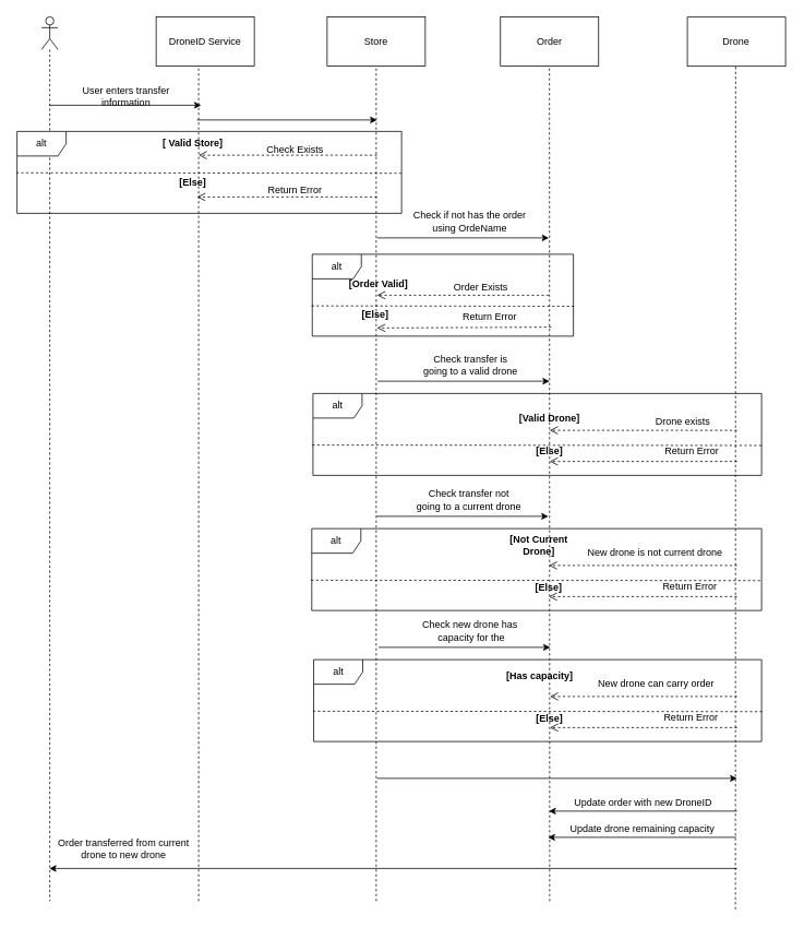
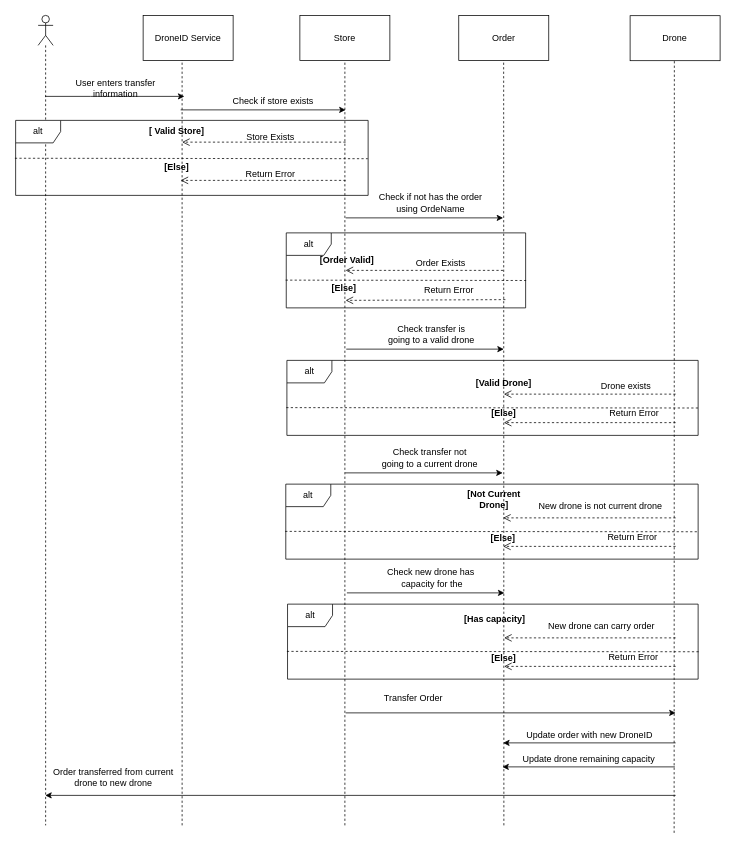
  <mxCell id="0" />
  <mxCell id="1" parent="0" />
  <mxCell id="2" value="Store" style="rounded=0;whiteSpace=wrap;html=1;" parent="1" vertex="1"><mxGeometry x="399" y="20" width="120" height="60" as="geometry" /></mxCell>
  <mxCell id="3" value="DroneID Service" style="rounded=0;whiteSpace=wrap;html=1;" parent="1" vertex="1"><mxGeometry x="190" y="20" width="120" height="60" as="geometry" /></mxCell>
  <mxCell id="4" value="Drone" style="rounded=0;whiteSpace=wrap;html=1;" parent="1" vertex="1"><mxGeometry x="839.3" y="20.42" width="120" height="60" as="geometry" /></mxCell>
  <mxCell id="5" value="" style="shape=umlLifeline;participant=umlActor;perimeter=lifelinePerimeter;whiteSpace=wrap;html=1;container=1;collapsible=0;recursiveResize=0;verticalAlign=top;spacingTop=36;outlineConnect=0;" parent="1" vertex="1"><mxGeometry x="50" y="20" width="20" height="1080" as="geometry" /></mxCell>
  <mxCell id="6" value="alt" style="shape=umlFrame;whiteSpace=wrap;html=1;" parent="1" vertex="1"><mxGeometry x="20" y="160" width="470" height="100" as="geometry" /></mxCell>
  <mxCell id="7" value="" style="endArrow=classic;html=1;rounded=0;" parent="1" edge="1"><mxGeometry width="50" height="50" relative="1" as="geometry"><mxPoint x="59.25" y="128" as="sourcePoint" /><mxPoint x="245" y="128" as="targetPoint" /><Array as="points"><mxPoint x="120" y="128" /></Array></mxGeometry></mxCell>
  <mxCell id="8" value="User enters transfer&lt;br&gt;information" style="text;html=1;align=center;verticalAlign=middle;resizable=0;points=[];autosize=1;strokeColor=none;fillColor=none;" parent="1" vertex="1"><mxGeometry x="88" y="97" width="130" height="40" as="geometry" /></mxCell>
  <mxCell id="9" value="" style="endArrow=classic;html=1;rounded=0;" parent="1" edge="1"><mxGeometry width="50" height="50" relative="1" as="geometry"><mxPoint x="240" y="146" as="sourcePoint" /><mxPoint x="460" y="146" as="targetPoint" /></mxGeometry></mxCell>
+ <mxCell id="10" value="Check if store exists" style="text;html=1;align=center;verticalAlign=middle;resizable=0;points=[];autosize=1;strokeColor=none;fillColor=none;" parent="1" vertex="1"><mxGeometry x="298" y="119" width="130" height="30" as="geometry" /></mxCell>
  <mxCell id="11" value="" style="endArrow=none;dashed=1;html=1;rounded=0;entryX=0.433;entryY=0.993;entryDx=0;entryDy=0;entryPerimeter=0;" parent="1" target="3" edge="1"><mxGeometry width="50" height="50" relative="1" as="geometry"><mxPoint x="242" y="1100" as="sourcePoint" /><mxPoint x="750" y="220" as="targetPoint" /></mxGeometry></mxCell>
  <mxCell id="12" value="" style="endArrow=none;dashed=1;html=1;rounded=0;" parent="1" edge="1"><mxGeometry width="50" height="50" relative="1" as="geometry"><mxPoint x="898" y="1110" as="sourcePoint" /><mxPoint x="898.3" y="80.42" as="targetPoint" /></mxGeometry></mxCell>
  <mxCell id="13" value="" style="endArrow=none;dashed=1;html=1;rounded=0;entryX=0.433;entryY=0.993;entryDx=0;entryDy=0;entryPerimeter=0;" parent="1" edge="1"><mxGeometry width="50" height="50" relative="1" as="geometry"><mxPoint x="459" y="1100" as="sourcePoint" /><mxPoint x="459" y="80" as="targetPoint" /></mxGeometry></mxCell>
  <mxCell id="14" value="&lt;b&gt;[ Valid Store]&lt;/b&gt;" style="text;html=1;strokeColor=none;fillColor=none;align=center;verticalAlign=middle;whiteSpace=wrap;rounded=0;" parent="1" vertex="1"><mxGeometry x="190" y="159" width="90" height="30" as="geometry" /></mxCell>
  <mxCell id="15" value="[Else]" style="text;html=1;strokeColor=none;fillColor=none;align=center;verticalAlign=middle;whiteSpace=wrap;rounded=0;fontStyle=1" parent="1" vertex="1"><mxGeometry x="205" y="207" width="60" height="30" as="geometry" /></mxCell>
  <mxCell id="16" value="" style="endArrow=none;dashed=1;html=1;rounded=0;exitX=-0.002;exitY=0.505;exitDx=0;exitDy=0;exitPerimeter=0;entryX=0.999;entryY=0.511;entryDx=0;entryDy=0;entryPerimeter=0;" parent="1" source="6" target="6" edge="1"><mxGeometry width="50" height="50" relative="1" as="geometry"><mxPoint x="20" y="235" as="sourcePoint" /><mxPoint x="500" y="211" as="targetPoint" /></mxGeometry></mxCell>
  <mxCell id="17" value="" style="html=1;verticalAlign=bottom;endArrow=open;dashed=1;endSize=8;rounded=0;" parent="1" edge="1"><mxGeometry relative="1" as="geometry"><mxPoint x="460" y="240" as="sourcePoint" /><mxPoint x="240" y="240" as="targetPoint" /></mxGeometry></mxCell>
  <mxCell id="18" value="Return Error" style="text;align=center;fontStyle=0;verticalAlign=middle;spacingLeft=3;spacingRight=3;strokeColor=none;rotatable=0;points=[[0,0.5],[1,0.5]];portConstraint=eastwest;" parent="1" vertex="1"><mxGeometry x="320" y="218" width="80" height="26" as="geometry" /></mxCell>
  <mxCell id="19" value="" style="html=1;verticalAlign=bottom;endArrow=open;dashed=1;endSize=8;rounded=0;" parent="1" edge="1"><mxGeometry relative="1" as="geometry"><mxPoint x="460" y="189" as="sourcePoint" /><mxPoint x="242" y="189" as="targetPoint" /></mxGeometry></mxCell>
- <mxCell id="20" value="Check Exists" style="text;align=center;fontStyle=0;verticalAlign=middle;spacingLeft=3;spacingRight=3;strokeColor=none;rotatable=0;points=[[0,0.5],[1,0.5]];portConstraint=eastwest;" parent="1" vertex="1"><mxGeometry x="320" y="168" width="80" height="26" as="geometry" /></mxCell>
+ <mxCell id="20" value="Store Exists" style="text;align=center;fontStyle=0;verticalAlign=middle;spacingLeft=3;spacingRight=3;strokeColor=none;rotatable=0;points=[[0,0.5],[1,0.5]];portConstraint=eastwest;" parent="1" vertex="1"><mxGeometry x="320" y="168" width="80" height="26" as="geometry" /></mxCell>
  <mxCell id="21" value="" style="endArrow=none;dashed=1;html=1;rounded=0;entryX=0.433;entryY=0.993;entryDx=0;entryDy=0;entryPerimeter=0;" parent="1" edge="1"><mxGeometry width="50" height="50" relative="1" as="geometry"><mxPoint x="671" y="1100" as="sourcePoint" /><mxPoint x="670.7" y="74.29" as="targetPoint" /></mxGeometry></mxCell>
  <mxCell id="22" value="Order" style="rounded=0;whiteSpace=wrap;html=1;" parent="1" vertex="1"><mxGeometry x="610.85" y="20" width="120" height="60" as="geometry" /></mxCell>
  <mxCell id="23" value="alt" style="shape=umlFrame;whiteSpace=wrap;html=1;" parent="1" vertex="1"><mxGeometry x="380.85" y="310" width="319.15" height="100" as="geometry" /></mxCell>
  <mxCell id="24" value="" style="endArrow=classic;html=1;rounded=0;" parent="1" edge="1"><mxGeometry width="50" height="50" relative="1" as="geometry"><mxPoint x="460" y="290" as="sourcePoint" /><mxPoint x="670" y="290" as="targetPoint" /></mxGeometry></mxCell>
  <mxCell id="25" value="Check if not has the order &lt;br&gt;using OrdeName" style="text;html=1;align=center;verticalAlign=middle;resizable=0;points=[];autosize=1;strokeColor=none;fillColor=none;" parent="1" vertex="1"><mxGeometry x="488" y="250" width="170" height="40" as="geometry" /></mxCell>
  <mxCell id="26" value="&lt;b&gt;[Order Valid]&lt;/b&gt;" style="text;html=1;strokeColor=none;fillColor=none;align=center;verticalAlign=middle;whiteSpace=wrap;rounded=0;" parent="1" vertex="1"><mxGeometry x="414" y="332" width="96" height="30" as="geometry" /></mxCell>
  <mxCell id="27" value="[Else]" style="text;html=1;strokeColor=none;fillColor=none;align=center;verticalAlign=middle;whiteSpace=wrap;rounded=0;fontStyle=1" parent="1" vertex="1"><mxGeometry x="428" y="369" width="60" height="30" as="geometry" /></mxCell>
  <mxCell id="28" value="" style="html=1;verticalAlign=bottom;endArrow=open;dashed=1;endSize=8;rounded=0;" parent="1" edge="1"><mxGeometry relative="1" as="geometry"><mxPoint x="673" y="399" as="sourcePoint" /><mxPoint x="460" y="400" as="targetPoint" /></mxGeometry></mxCell>
  <mxCell id="29" value="Return Error" style="text;align=center;fontStyle=0;verticalAlign=middle;spacingLeft=3;spacingRight=3;strokeColor=none;rotatable=0;points=[[0,0.5],[1,0.5]];portConstraint=eastwest;" parent="1" vertex="1"><mxGeometry x="558" y="373" width="80" height="26" as="geometry" /></mxCell>
  <mxCell id="30" value="" style="html=1;verticalAlign=bottom;endArrow=open;dashed=1;endSize=8;rounded=0;" parent="1" edge="1"><mxGeometry relative="1" as="geometry"><mxPoint x="670" y="360" as="sourcePoint" /><mxPoint x="460" y="360" as="targetPoint" /></mxGeometry></mxCell>
  <mxCell id="31" value="Order Exists" style="text;align=center;fontStyle=0;verticalAlign=middle;spacingLeft=3;spacingRight=3;strokeColor=none;rotatable=0;points=[[0,0.5],[1,0.5]];portConstraint=eastwest;" parent="1" vertex="1"><mxGeometry x="547" y="336" width="80" height="26" as="geometry" /></mxCell>
  <mxCell id="32" value="" style="endArrow=none;dashed=1;html=1;rounded=0;exitX=-0.002;exitY=0.505;exitDx=0;exitDy=0;exitPerimeter=0;entryX=1.002;entryY=0.635;entryDx=0;entryDy=0;entryPerimeter=0;" parent="1" target="23" edge="1"><mxGeometry width="50" height="50" relative="1" as="geometry"><mxPoint x="380" y="373" as="sourcePoint" /><mxPoint x="860.96" y="373.5" as="targetPoint" /></mxGeometry></mxCell>
  <mxCell id="33" value="alt" style="shape=umlFrame;whiteSpace=wrap;html=1;" parent="1" vertex="1"><mxGeometry x="381.7" y="480" width="548.3" height="100" as="geometry" /></mxCell>
  <mxCell id="34" value="" style="endArrow=classic;html=1;rounded=0;" parent="1" edge="1"><mxGeometry width="50" height="50" relative="1" as="geometry"><mxPoint x="460.85" y="465" as="sourcePoint" /><mxPoint x="670.85" y="465" as="targetPoint" /></mxGeometry></mxCell>
  <mxCell id="35" value="Check transfer is &lt;br&gt;going to a valid drone" style="text;html=1;align=center;verticalAlign=middle;resizable=0;points=[];autosize=1;strokeColor=none;fillColor=none;" parent="1" vertex="1"><mxGeometry x="503.85" y="425" width="140" height="40" as="geometry" /></mxCell>
  <mxCell id="36" value="&lt;b&gt;[Valid Drone]&lt;/b&gt;" style="text;html=1;strokeColor=none;fillColor=none;align=center;verticalAlign=middle;whiteSpace=wrap;rounded=0;" parent="1" vertex="1"><mxGeometry x="623" y="496" width="96" height="30" as="geometry" /></mxCell>
  <mxCell id="37" value="[Else]" style="text;html=1;strokeColor=none;fillColor=none;align=center;verticalAlign=middle;whiteSpace=wrap;rounded=0;fontStyle=1" parent="1" vertex="1"><mxGeometry x="641" y="535" width="60" height="30" as="geometry" /></mxCell>
  <mxCell id="38" value="" style="html=1;verticalAlign=bottom;endArrow=open;dashed=1;endSize=8;rounded=0;" parent="1" edge="1"><mxGeometry relative="1" as="geometry"><mxPoint x="900" y="563" as="sourcePoint" /><mxPoint x="671" y="563" as="targetPoint" /></mxGeometry></mxCell>
  <mxCell id="39" value="Return Error" style="text;align=center;fontStyle=0;verticalAlign=middle;spacingLeft=3;spacingRight=3;strokeColor=none;rotatable=0;points=[[0,0.5],[1,0.5]];portConstraint=eastwest;" parent="1" vertex="1"><mxGeometry x="805" y="537" width="80" height="26" as="geometry" /></mxCell>
  <mxCell id="40" value="" style="html=1;verticalAlign=bottom;endArrow=open;dashed=1;endSize=8;rounded=0;" parent="1" edge="1"><mxGeometry relative="1" as="geometry"><mxPoint x="900" y="525" as="sourcePoint" /><mxPoint x="671" y="525" as="targetPoint" /></mxGeometry></mxCell>
  <mxCell id="41" value="Drone exists" style="text;align=center;fontStyle=0;verticalAlign=middle;spacingLeft=3;spacingRight=3;strokeColor=none;rotatable=0;points=[[0,0.5],[1,0.5]];portConstraint=eastwest;" parent="1" vertex="1"><mxGeometry x="794" y="500" width="80" height="26" as="geometry" /></mxCell>
  <mxCell id="42" value="" style="endArrow=none;dashed=1;html=1;rounded=0;exitX=-0.002;exitY=0.505;exitDx=0;exitDy=0;exitPerimeter=0;entryX=1.002;entryY=0.635;entryDx=0;entryDy=0;entryPerimeter=0;" parent="1" target="33" edge="1"><mxGeometry width="50" height="50" relative="1" as="geometry"><mxPoint x="380.85" y="543" as="sourcePoint" /><mxPoint x="861.81" y="543.5" as="targetPoint" /></mxGeometry></mxCell>
  <mxCell id="43" value="alt" style="shape=umlFrame;whiteSpace=wrap;html=1;" parent="1" vertex="1"><mxGeometry x="380.22" y="645" width="549.78" height="100" as="geometry" /></mxCell>
  <mxCell id="44" value="" style="endArrow=classic;html=1;rounded=0;" parent="1" edge="1"><mxGeometry width="50" height="50" relative="1" as="geometry"><mxPoint x="459.37" y="630" as="sourcePoint" /><mxPoint x="669.37" y="630" as="targetPoint" /></mxGeometry></mxCell>
  <mxCell id="45" value="Check transfer not&lt;br&gt;going to a current drone" style="text;html=1;align=center;verticalAlign=middle;resizable=0;points=[];autosize=1;strokeColor=none;fillColor=none;" parent="1" vertex="1"><mxGeometry x="497.37" y="590" width="150" height="40" as="geometry" /></mxCell>
  <mxCell id="46" value="&lt;b&gt;[Not Current Drone]&lt;/b&gt;" style="text;html=1;strokeColor=none;fillColor=none;align=center;verticalAlign=middle;whiteSpace=wrap;rounded=0;" parent="1" vertex="1"><mxGeometry x="610" y="650" width="96" height="30" as="geometry" /></mxCell>
  <mxCell id="47" value="[Else]" style="text;html=1;strokeColor=none;fillColor=none;align=center;verticalAlign=middle;whiteSpace=wrap;rounded=0;fontStyle=1" parent="1" vertex="1"><mxGeometry x="640" y="702" width="60" height="30" as="geometry" /></mxCell>
  <mxCell id="48" value="" style="html=1;verticalAlign=bottom;endArrow=open;dashed=1;endSize=8;rounded=0;" parent="1" edge="1"><mxGeometry relative="1" as="geometry"><mxPoint x="900" y="728" as="sourcePoint" /><mxPoint x="670" y="728" as="targetPoint" /></mxGeometry></mxCell>
  <mxCell id="49" value="Return Error" style="text;align=center;fontStyle=0;verticalAlign=middle;spacingLeft=3;spacingRight=3;strokeColor=none;rotatable=0;points=[[0,0.5],[1,0.5]];portConstraint=eastwest;" parent="1" vertex="1"><mxGeometry x="802.52" y="702" width="80" height="26" as="geometry" /></mxCell>
  <mxCell id="50" value="" style="html=1;verticalAlign=bottom;endArrow=open;dashed=1;endSize=8;rounded=0;" parent="1" edge="1"><mxGeometry relative="1" as="geometry"><mxPoint x="900" y="690" as="sourcePoint" /><mxPoint x="670" y="690" as="targetPoint" /></mxGeometry></mxCell>
  <mxCell id="51" value="New drone is not current drone" style="text;align=center;fontStyle=0;verticalAlign=middle;spacingLeft=3;spacingRight=3;strokeColor=none;rotatable=0;points=[[0,0.5],[1,0.5]];portConstraint=eastwest;" parent="1" vertex="1"><mxGeometry x="760" y="661" width="80" height="26" as="geometry" /></mxCell>
  <mxCell id="52" value="" style="endArrow=none;dashed=1;html=1;rounded=0;exitX=-0.002;exitY=0.505;exitDx=0;exitDy=0;exitPerimeter=0;entryX=1.002;entryY=0.635;entryDx=0;entryDy=0;entryPerimeter=0;" parent="1" target="43" edge="1"><mxGeometry width="50" height="50" relative="1" as="geometry"><mxPoint x="379.37" y="708" as="sourcePoint" /><mxPoint x="860.33" y="708.5" as="targetPoint" /></mxGeometry></mxCell>
  <mxCell id="53" value="alt" style="shape=umlFrame;whiteSpace=wrap;html=1;" parent="1" vertex="1"><mxGeometry x="382.55" y="805" width="547.45" height="100" as="geometry" /></mxCell>
  <mxCell id="54" value="" style="endArrow=classic;html=1;rounded=0;" parent="1" edge="1"><mxGeometry width="50" height="50" relative="1" as="geometry"><mxPoint x="461.7" y="790" as="sourcePoint" /><mxPoint x="671.7" y="790" as="targetPoint" /></mxGeometry></mxCell>
  <mxCell id="55" value="Check new drone has&amp;nbsp;&lt;br&gt;capacity for the" style="text;html=1;align=center;verticalAlign=middle;resizable=0;points=[];autosize=1;strokeColor=none;fillColor=none;" parent="1" vertex="1"><mxGeometry x="504.7" y="750" width="140" height="40" as="geometry" /></mxCell>
  <mxCell id="56" value="&lt;b&gt;[Has capacity]&lt;/b&gt;" style="text;html=1;strokeColor=none;fillColor=none;align=center;verticalAlign=middle;whiteSpace=wrap;rounded=0;" parent="1" vertex="1"><mxGeometry x="611.33" y="810" width="96" height="30" as="geometry" /></mxCell>
  <mxCell id="57" value="[Else]" style="text;html=1;strokeColor=none;fillColor=none;align=center;verticalAlign=middle;whiteSpace=wrap;rounded=0;fontStyle=1" parent="1" vertex="1"><mxGeometry x="641.33" y="862" width="60" height="30" as="geometry" /></mxCell>
  <mxCell id="58" value="" style="html=1;verticalAlign=bottom;endArrow=open;dashed=1;endSize=8;rounded=0;" parent="1" edge="1"><mxGeometry relative="1" as="geometry"><mxPoint x="900" y="888" as="sourcePoint" /><mxPoint x="671.33" y="888" as="targetPoint" /></mxGeometry></mxCell>
  <mxCell id="59" value="Return Error" style="text;align=center;fontStyle=0;verticalAlign=middle;spacingLeft=3;spacingRight=3;strokeColor=none;rotatable=0;points=[[0,0.5],[1,0.5]];portConstraint=eastwest;" parent="1" vertex="1"><mxGeometry x="803.85" y="862" width="80" height="26" as="geometry" /></mxCell>
  <mxCell id="60" value="" style="html=1;verticalAlign=bottom;endArrow=open;dashed=1;endSize=8;rounded=0;" parent="1" edge="1"><mxGeometry relative="1" as="geometry"><mxPoint x="900" y="850" as="sourcePoint" /><mxPoint x="671.33" y="850" as="targetPoint" /></mxGeometry></mxCell>
  <mxCell id="61" value="New drone can carry order" style="text;align=center;fontStyle=0;verticalAlign=middle;spacingLeft=3;spacingRight=3;strokeColor=none;rotatable=0;points=[[0,0.5],[1,0.5]];portConstraint=eastwest;" parent="1" vertex="1"><mxGeometry x="761.33" y="821" width="80" height="26" as="geometry" /></mxCell>
  <mxCell id="62" value="" style="endArrow=none;dashed=1;html=1;rounded=0;exitX=-0.002;exitY=0.505;exitDx=0;exitDy=0;exitPerimeter=0;entryX=1.002;entryY=0.635;entryDx=0;entryDy=0;entryPerimeter=0;" parent="1" target="53" edge="1"><mxGeometry width="50" height="50" relative="1" as="geometry"><mxPoint x="381.7" y="868" as="sourcePoint" /><mxPoint x="862.66" y="868.5" as="targetPoint" /></mxGeometry></mxCell>
  <mxCell id="63" value="" style="endArrow=classic;html=1;rounded=0;" parent="1" edge="1"><mxGeometry width="50" height="50" relative="1" as="geometry"><mxPoint x="460" y="950" as="sourcePoint" /><mxPoint x="900" y="950" as="targetPoint" /></mxGeometry></mxCell>
+ <mxCell id="64" value="Transfer Order" style="text;html=1;align=center;verticalAlign=middle;resizable=0;points=[];autosize=1;strokeColor=none;fillColor=none;" parent="1" vertex="1"><mxGeometry x="500" y="915" width="100" height="30" as="geometry" /></mxCell>
  <mxCell id="65" value="" style="endArrow=classic;html=1;rounded=0;" parent="1" edge="1"><mxGeometry width="50" height="50" relative="1" as="geometry"><mxPoint x="900" y="990" as="sourcePoint" /><mxPoint x="670" y="990" as="targetPoint" /></mxGeometry></mxCell>
  <mxCell id="66" value="Update order with new DroneID" style="text;html=1;align=center;verticalAlign=middle;resizable=0;points=[];autosize=1;strokeColor=none;fillColor=none;" parent="1" vertex="1"><mxGeometry x="690" y="965" width="190" height="30" as="geometry" /></mxCell>
  <mxCell id="67" value="" style="endArrow=classic;html=1;rounded=0;" parent="1" edge="1"><mxGeometry width="50" height="50" relative="1" as="geometry"><mxPoint x="899" y="1022" as="sourcePoint" /><mxPoint x="669" y="1022" as="targetPoint" /></mxGeometry></mxCell>
  <mxCell id="68" value="Update drone remaining capacity" style="text;html=1;align=center;verticalAlign=middle;resizable=0;points=[];autosize=1;strokeColor=none;fillColor=none;" parent="1" vertex="1"><mxGeometry x="684" y="997" width="200" height="30" as="geometry" /></mxCell>
  <mxCell id="69" value="" style="endArrow=classic;html=1;rounded=0;" parent="1" target="5" edge="1"><mxGeometry width="50" height="50" relative="1" as="geometry"><mxPoint x="900" y="1060" as="sourcePoint" /><mxPoint x="380" y="850" as="targetPoint" /></mxGeometry></mxCell>
  <mxCell id="70" value="Order transferred from current&lt;br&gt;&amp;nbsp;drone to new drone&amp;nbsp;" style="text;html=1;align=center;verticalAlign=middle;resizable=0;points=[];autosize=1;strokeColor=none;fillColor=none;" parent="1" vertex="1"><mxGeometry x="60" y="1016" width="180" height="40" as="geometry" /></mxCell>
